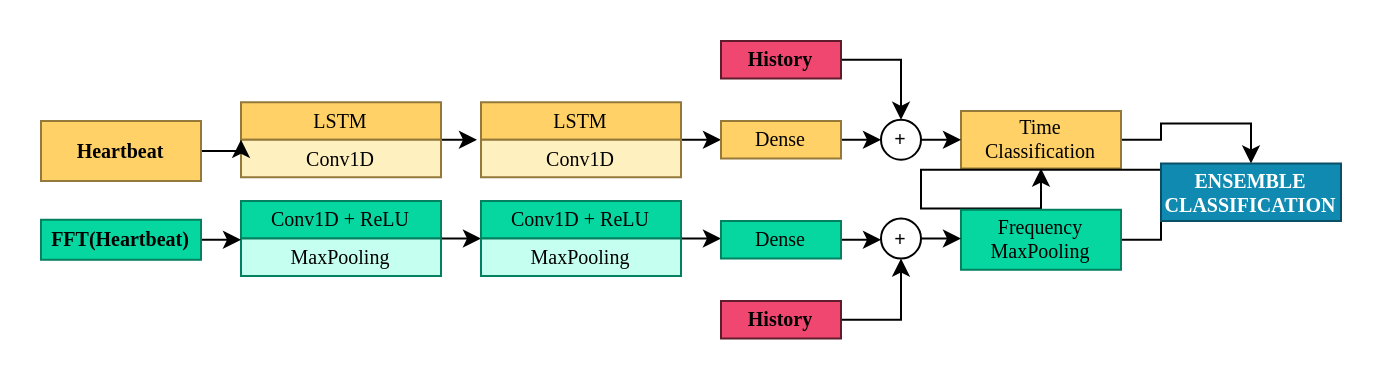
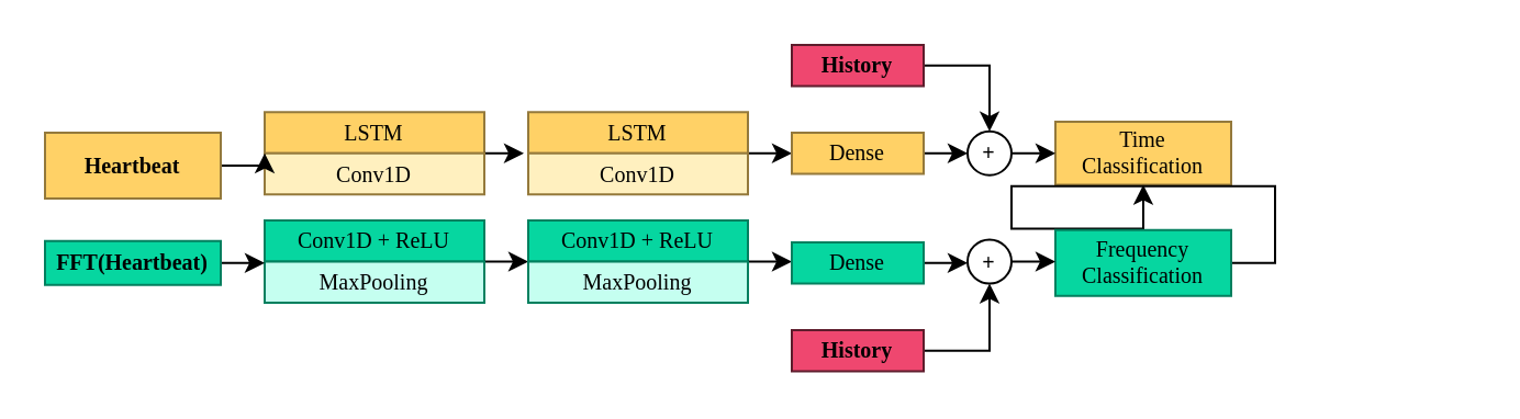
  <mxCell id="0" />
  <mxCell id="1" parent="0" />
  <mxCell id="2" value="Conv1D + ReLU" style="rounded=0;whiteSpace=wrap;html=1;fillColor=#06d6a0;strokeColor=#03805F;fontFamily=Times New Roman;fontSize=10;" vertex="1" parent="1"><mxGeometry x="120" y="100" width="100" height="18.75" as="geometry" /></mxCell>
  <mxCell id="3" value="LSTM" style="rounded=0;whiteSpace=wrap;html=1;fillColor=#ffd166;strokeColor=#94793B;fontFamily=Times New Roman;fontSize=10;" vertex="1" parent="1"><mxGeometry x="120" y="50.63" width="100" height="18.75" as="geometry" /></mxCell>
  <mxCell id="4" style="edgeStyle=orthogonalEdgeStyle;rounded=0;orthogonalLoop=1;jettySize=auto;html=1;exitX=1;exitY=0;exitDx=0;exitDy=0;entryX=0;entryY=1;entryDx=0;entryDy=0;fontFamily=Times New Roman;fontSize=10;fontColor=#FFFFFF;" edge="1" parent="1" source="5" target="8"><mxGeometry relative="1" as="geometry" /></mxCell>
  <mxCell id="5" value="MaxPooling" style="rounded=0;whiteSpace=wrap;html=1;fillColor=#C5FFF0;strokeColor=#03805F;fontFamily=Times New Roman;fontSize=10;" vertex="1" parent="1"><mxGeometry x="120" y="118.75" width="100" height="18.75" as="geometry" /></mxCell>
  <mxCell id="6" style="edgeStyle=orthogonalEdgeStyle;rounded=0;orthogonalLoop=1;jettySize=auto;html=1;exitX=1;exitY=0;exitDx=0;exitDy=0;entryX=-0.02;entryY=0;entryDx=0;entryDy=0;entryPerimeter=0;fontFamily=Times New Roman;fontSize=10;fontColor=#FFFFFF;" edge="1" parent="1" source="7" target="13"><mxGeometry relative="1" as="geometry" /></mxCell>
  <mxCell id="7" value="Conv1D" style="rounded=0;whiteSpace=wrap;html=1;fillColor=#FFF0BF;strokeColor=#94793B;fontFamily=Times New Roman;fontSize=10;" vertex="1" parent="1"><mxGeometry x="120" y="69.38" width="100" height="18.75" as="geometry" /></mxCell>
  <mxCell id="8" value="Conv1D + ReLU" style="rounded=0;whiteSpace=wrap;html=1;fillColor=#06d6a0;strokeColor=#03805F;fontFamily=Times New Roman;fontSize=10;" vertex="1" parent="1"><mxGeometry x="240" y="100" width="100" height="18.75" as="geometry" /></mxCell>
  <mxCell id="9" style="edgeStyle=orthogonalEdgeStyle;rounded=0;orthogonalLoop=1;jettySize=auto;html=1;exitX=1;exitY=1;exitDx=0;exitDy=0;entryX=0;entryY=0.5;entryDx=0;entryDy=0;fontFamily=Times New Roman;fontSize=10;fontColor=#FFFFFF;" edge="1" parent="1" source="10" target="21"><mxGeometry relative="1" as="geometry" /></mxCell>
  <mxCell id="10" value="LSTM" style="rounded=0;whiteSpace=wrap;html=1;fillColor=#ffd166;strokeColor=#94793B;fontFamily=Times New Roman;fontSize=10;" vertex="1" parent="1"><mxGeometry x="240" y="50.63" width="100" height="18.75" as="geometry" /></mxCell>
  <mxCell id="11" style="edgeStyle=orthogonalEdgeStyle;rounded=0;orthogonalLoop=1;jettySize=auto;html=1;exitX=1;exitY=0;exitDx=0;exitDy=0;entryX=0;entryY=0.5;entryDx=0;entryDy=0;fontFamily=Times New Roman;fontSize=10;fontColor=#FFFFFF;" edge="1" parent="1" source="12" target="19"><mxGeometry relative="1" as="geometry" /></mxCell>
  <mxCell id="12" value="MaxPooling" style="rounded=0;whiteSpace=wrap;html=1;fillColor=#C5FFF0;strokeColor=#03805F;fontFamily=Times New Roman;fontSize=10;" vertex="1" parent="1"><mxGeometry x="240" y="118.75" width="100" height="18.75" as="geometry" /></mxCell>
  <mxCell id="13" value="Conv1D" style="rounded=0;whiteSpace=wrap;html=1;fillColor=#FFF0BF;strokeColor=#94793B;fontFamily=Times New Roman;fontSize=10;" vertex="1" parent="1"><mxGeometry x="240" y="69.38" width="100" height="18.75" as="geometry" /></mxCell>
  <mxCell id="14" style="edgeStyle=orthogonalEdgeStyle;rounded=0;orthogonalLoop=1;jettySize=auto;html=1;exitX=1;exitY=0.5;exitDx=0;exitDy=0;entryX=0;entryY=0;entryDx=0;entryDy=0;fontFamily=Times New Roman;fontSize=10;fontColor=#FFFFFF;" edge="1" parent="1" source="15" target="5"><mxGeometry relative="1" as="geometry" /></mxCell>
  <mxCell id="15" value="FFT(Heartbeat)" style="rounded=0;whiteSpace=wrap;html=1;fillColor=#06d6a0;strokeColor=#03805F;fontFamily=Times New Roman;fontSize=10;fontStyle=1" vertex="1" parent="1"><mxGeometry x="20" y="109.38" width="80" height="20" as="geometry" /></mxCell>
  <mxCell id="16" style="edgeStyle=orthogonalEdgeStyle;rounded=0;orthogonalLoop=1;jettySize=auto;html=1;exitX=1;exitY=0.5;exitDx=0;exitDy=0;entryX=0;entryY=0;entryDx=0;entryDy=0;fontFamily=Times New Roman;fontSize=10;fontColor=#FFFFFF;" edge="1" parent="1" source="17" target="7"><mxGeometry relative="1" as="geometry" /></mxCell>
  <mxCell id="17" value="Heartbeat" style="rounded=0;whiteSpace=wrap;html=1;fillColor=#ffd166;strokeColor=#94793B;fontFamily=Times New Roman;fontSize=10;fontStyle=1" vertex="1" parent="1"><mxGeometry x="20" y="60" width="80" height="30" as="geometry" /></mxCell>
  <mxCell id="18" style="edgeStyle=orthogonalEdgeStyle;rounded=0;orthogonalLoop=1;jettySize=auto;html=1;exitX=1;exitY=0.5;exitDx=0;exitDy=0;entryX=0;entryY=0.5;entryDx=0;entryDy=0;fontFamily=Times New Roman;fontSize=10;fontColor=#FFFFFF;" edge="1" parent="1" source="19" target="34"><mxGeometry relative="1" as="geometry" /></mxCell>
  <mxCell id="19" value="Dense" style="rounded=0;whiteSpace=wrap;html=1;fillColor=#06d6a0;strokeColor=#03805F;fontFamily=Times New Roman;fontSize=10;" vertex="1" parent="1"><mxGeometry x="360" y="110" width="60" height="18.75" as="geometry" /></mxCell>
  <mxCell id="20" style="edgeStyle=orthogonalEdgeStyle;rounded=0;orthogonalLoop=1;jettySize=auto;html=1;exitX=1;exitY=0.5;exitDx=0;exitDy=0;entryX=0;entryY=0.5;entryDx=0;entryDy=0;fontFamily=Times New Roman;fontSize=10;fontColor=#FFFFFF;" edge="1" parent="1" source="21" target="32"><mxGeometry relative="1" as="geometry" /></mxCell>
  <mxCell id="21" value="Dense" style="rounded=0;whiteSpace=wrap;html=1;fillColor=#ffd166;strokeColor=#94793B;fontFamily=Times New Roman;fontSize=10;" vertex="1" parent="1"><mxGeometry x="360" y="60" width="60" height="18.75" as="geometry" /></mxCell>
  <mxCell id="22" style="edgeStyle=orthogonalEdgeStyle;rounded=0;orthogonalLoop=1;jettySize=auto;html=1;exitX=1;exitY=0.5;exitDx=0;exitDy=0;entryX=0.5;entryY=0;entryDx=0;entryDy=0;fontFamily=Times New Roman;fontSize=10;fontColor=#FFFFFF;" edge="1" parent="1" source="23" target="32"><mxGeometry relative="1" as="geometry" /></mxCell>
  <mxCell id="23" value="History" style="rounded=0;whiteSpace=wrap;html=1;fillColor=#ef476f;strokeColor=#5E1C2C;fontFamily=Times New Roman;fontSize=10;fontStyle=1" vertex="1" parent="1"><mxGeometry x="360" y="20" width="60" height="18.75" as="geometry" /></mxCell>
  <mxCell id="24" style="edgeStyle=orthogonalEdgeStyle;rounded=0;orthogonalLoop=1;jettySize=auto;html=1;exitX=1;exitY=0.5;exitDx=0;exitDy=0;entryX=0.5;entryY=1;entryDx=0;entryDy=0;fontFamily=Times New Roman;fontSize=10;fontColor=#FFFFFF;" edge="1" parent="1" source="25" target="34"><mxGeometry relative="1" as="geometry" /></mxCell>
  <mxCell id="25" value="History" style="rounded=0;whiteSpace=wrap;html=1;fillColor=#ef476f;strokeColor=#5E1C2C;fontFamily=Times New Roman;fontSize=10;fontStyle=1" vertex="1" parent="1"><mxGeometry x="360" y="150" width="60" height="18.75" as="geometry" /></mxCell>
- <mxCell id="26" style="edgeStyle=orthogonalEdgeStyle;rounded=0;orthogonalLoop=1;jettySize=auto;html=1;exitX=1;exitY=0.5;exitDx=0;exitDy=0;entryX=0.5;entryY=0;entryDx=0;entryDy=0;fontFamily=Times New Roman;fontSize=10;fontColor=#FFFFFF;" edge="1" parent="1" source="27" target="30"><mxGeometry relative="1" as="geometry" /></mxCell>
  <mxCell id="27" value="Time Classification" style="rounded=0;whiteSpace=wrap;html=1;fillColor=#ffd166;strokeColor=#94793B;fontFamily=Times New Roman;fontSize=10;" vertex="1" parent="1"><mxGeometry x="480" y="55" width="80" height="28.75" as="geometry" /></mxCell>
  <mxCell id="28" style="edgeStyle=orthogonalEdgeStyle;rounded=0;orthogonalLoop=1;jettySize=auto;html=1;exitX=1;exitY=0.5;exitDx=0;exitDy=0;fontFamily=Times New Roman;fontSize=10;fontColor=#FFFFFF;" edge="1" parent="1" source="29" target="27"><mxGeometry relative="1" as="geometry" /></mxCell>
- <mxCell id="29" value="Frequency MaxPooling" style="rounded=0;whiteSpace=wrap;html=1;fillColor=#06d6a0;strokeColor=#03805F;fontFamily=Times New Roman;fontSize=10;" vertex="1" parent="1"><mxGeometry x="480" y="104.38" width="80" height="30" as="geometry" /></mxCell>
- <mxCell id="30" value="ENSEMBLE&lt;br&gt;CLASSIFICATION" style="rounded=0;whiteSpace=wrap;html=1;fillColor=#118AB2;strokeColor=#0A4F66;fontFamily=Times New Roman;fontSize=10;fontStyle=1;fontColor=#FFFFFF;" vertex="1" parent="1"><mxGeometry x="580" y="81.25" width="90" height="28.75" as="geometry" /></mxCell>
+ <mxCell id="29" value="Frequency Classification" style="rounded=0;whiteSpace=wrap;html=1;fillColor=#06d6a0;strokeColor=#03805F;fontFamily=Times New Roman;fontSize=10;" vertex="1" parent="1"><mxGeometry x="480" y="104.38" width="80" height="30" as="geometry" /></mxCell>
  <mxCell id="31" style="edgeStyle=orthogonalEdgeStyle;rounded=0;orthogonalLoop=1;jettySize=auto;html=1;exitX=1;exitY=0.5;exitDx=0;exitDy=0;entryX=0;entryY=0.5;entryDx=0;entryDy=0;fontFamily=Times New Roman;fontSize=10;fontColor=#FFFFFF;" edge="1" parent="1" source="32" target="27"><mxGeometry relative="1" as="geometry" /></mxCell>
  <mxCell id="32" value="+" style="ellipse;whiteSpace=wrap;html=1;fontFamily=Times New Roman;fontSize=10;fontStyle=1" vertex="1" parent="1"><mxGeometry x="440" y="59.38" width="20" height="20" as="geometry" /></mxCell>
  <mxCell id="33" style="edgeStyle=orthogonalEdgeStyle;rounded=0;orthogonalLoop=1;jettySize=auto;html=1;exitX=1;exitY=0.5;exitDx=0;exitDy=0;entryX=0;entryY=0.5;entryDx=0;entryDy=0;fontFamily=Times New Roman;fontSize=10;fontColor=#FFFFFF;" edge="1" parent="1" source="34" target="29"><mxGeometry relative="1" as="geometry" /></mxCell>
  <mxCell id="34" value="+" style="ellipse;whiteSpace=wrap;html=1;fontFamily=Times New Roman;fontSize=10;fontStyle=1" vertex="1" parent="1"><mxGeometry x="440" y="108.75" width="20" height="20" as="geometry" /></mxCell>
